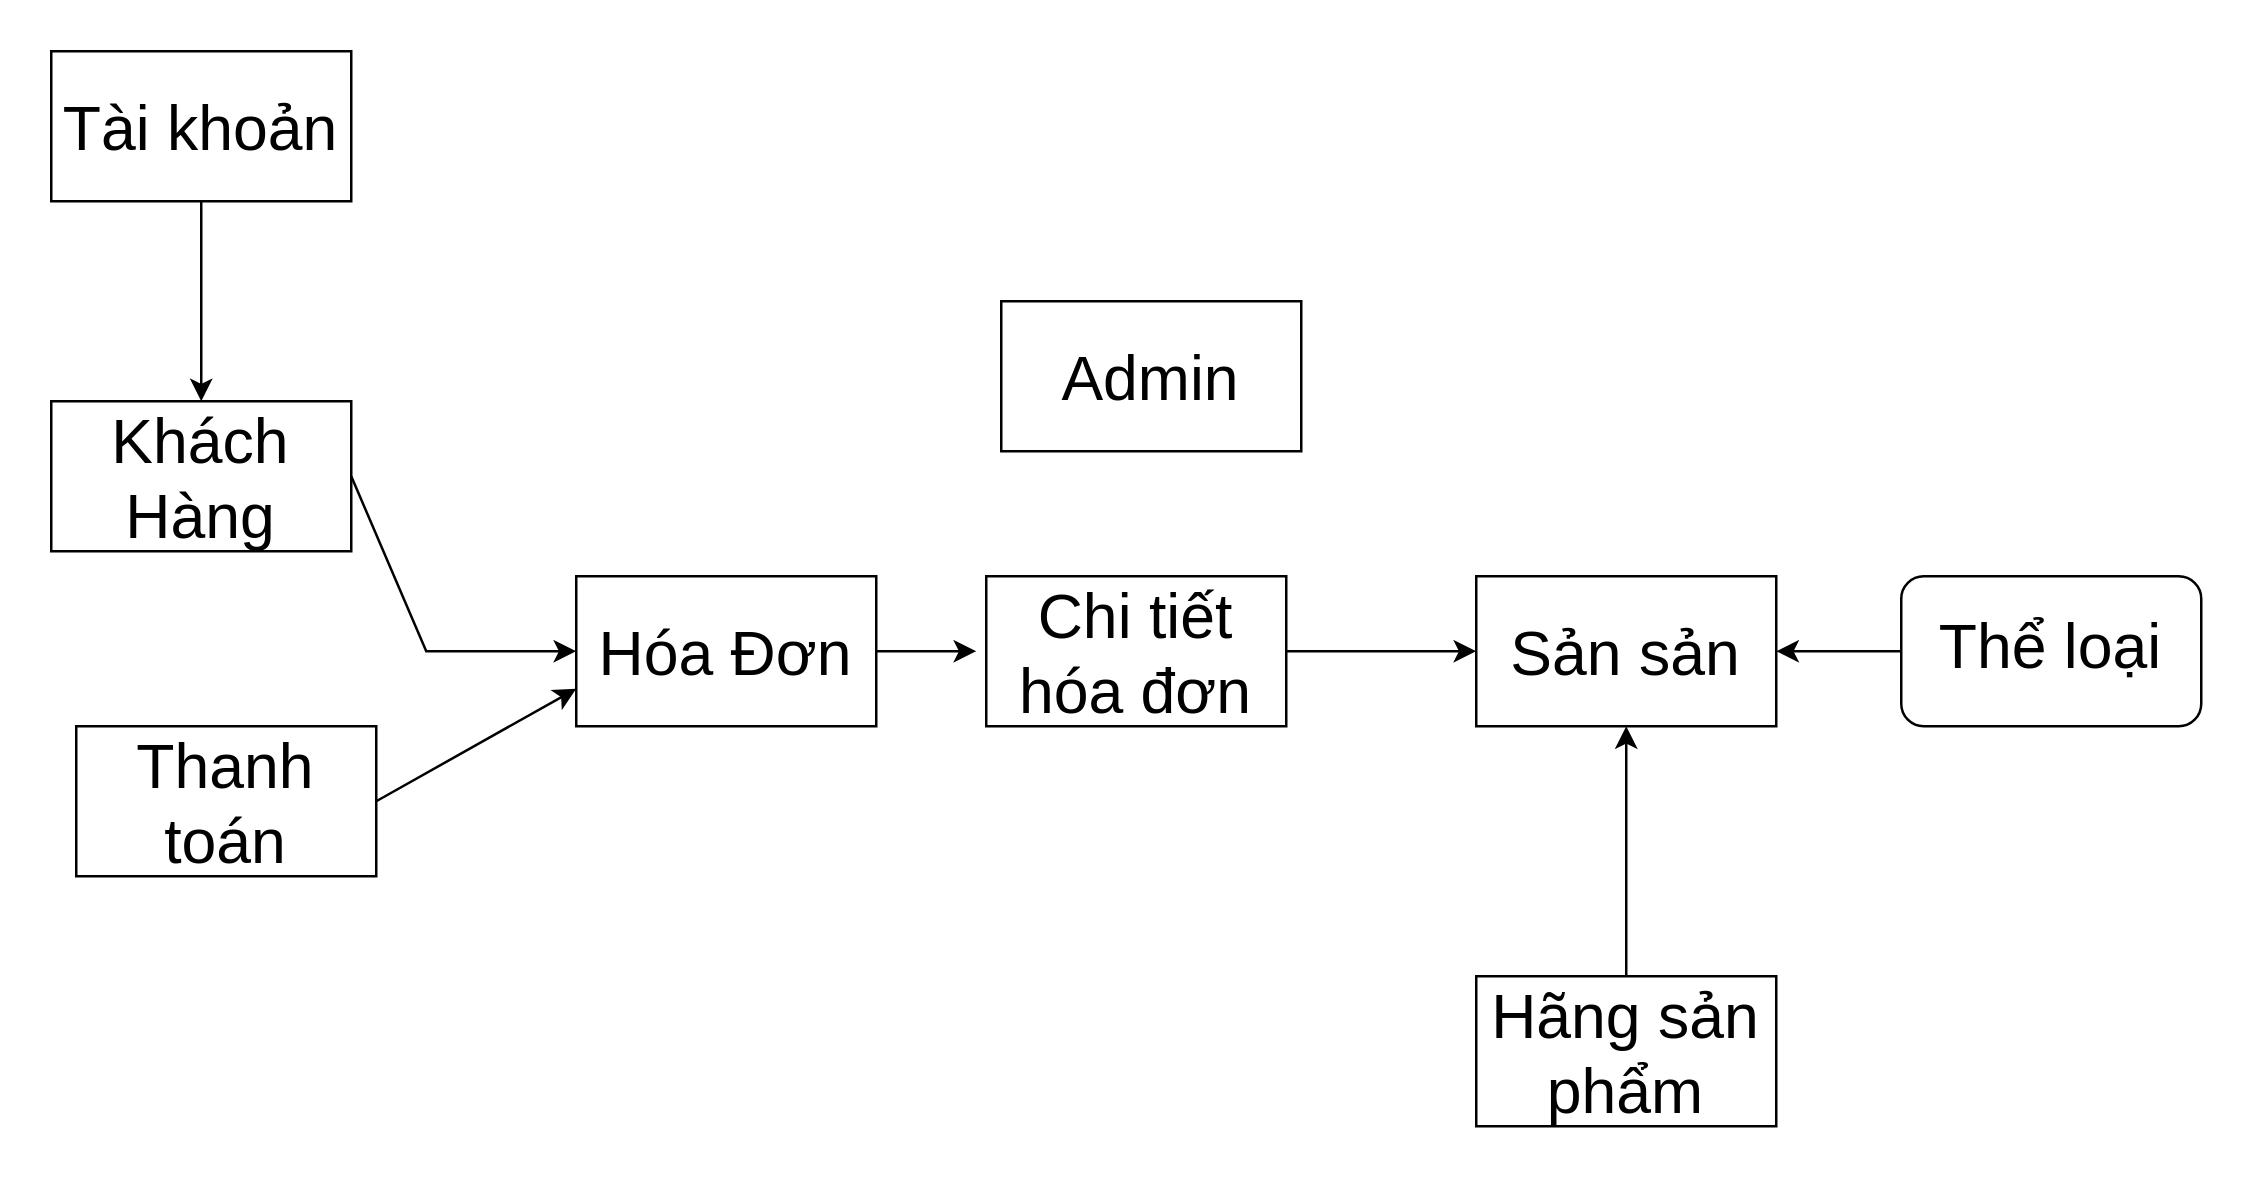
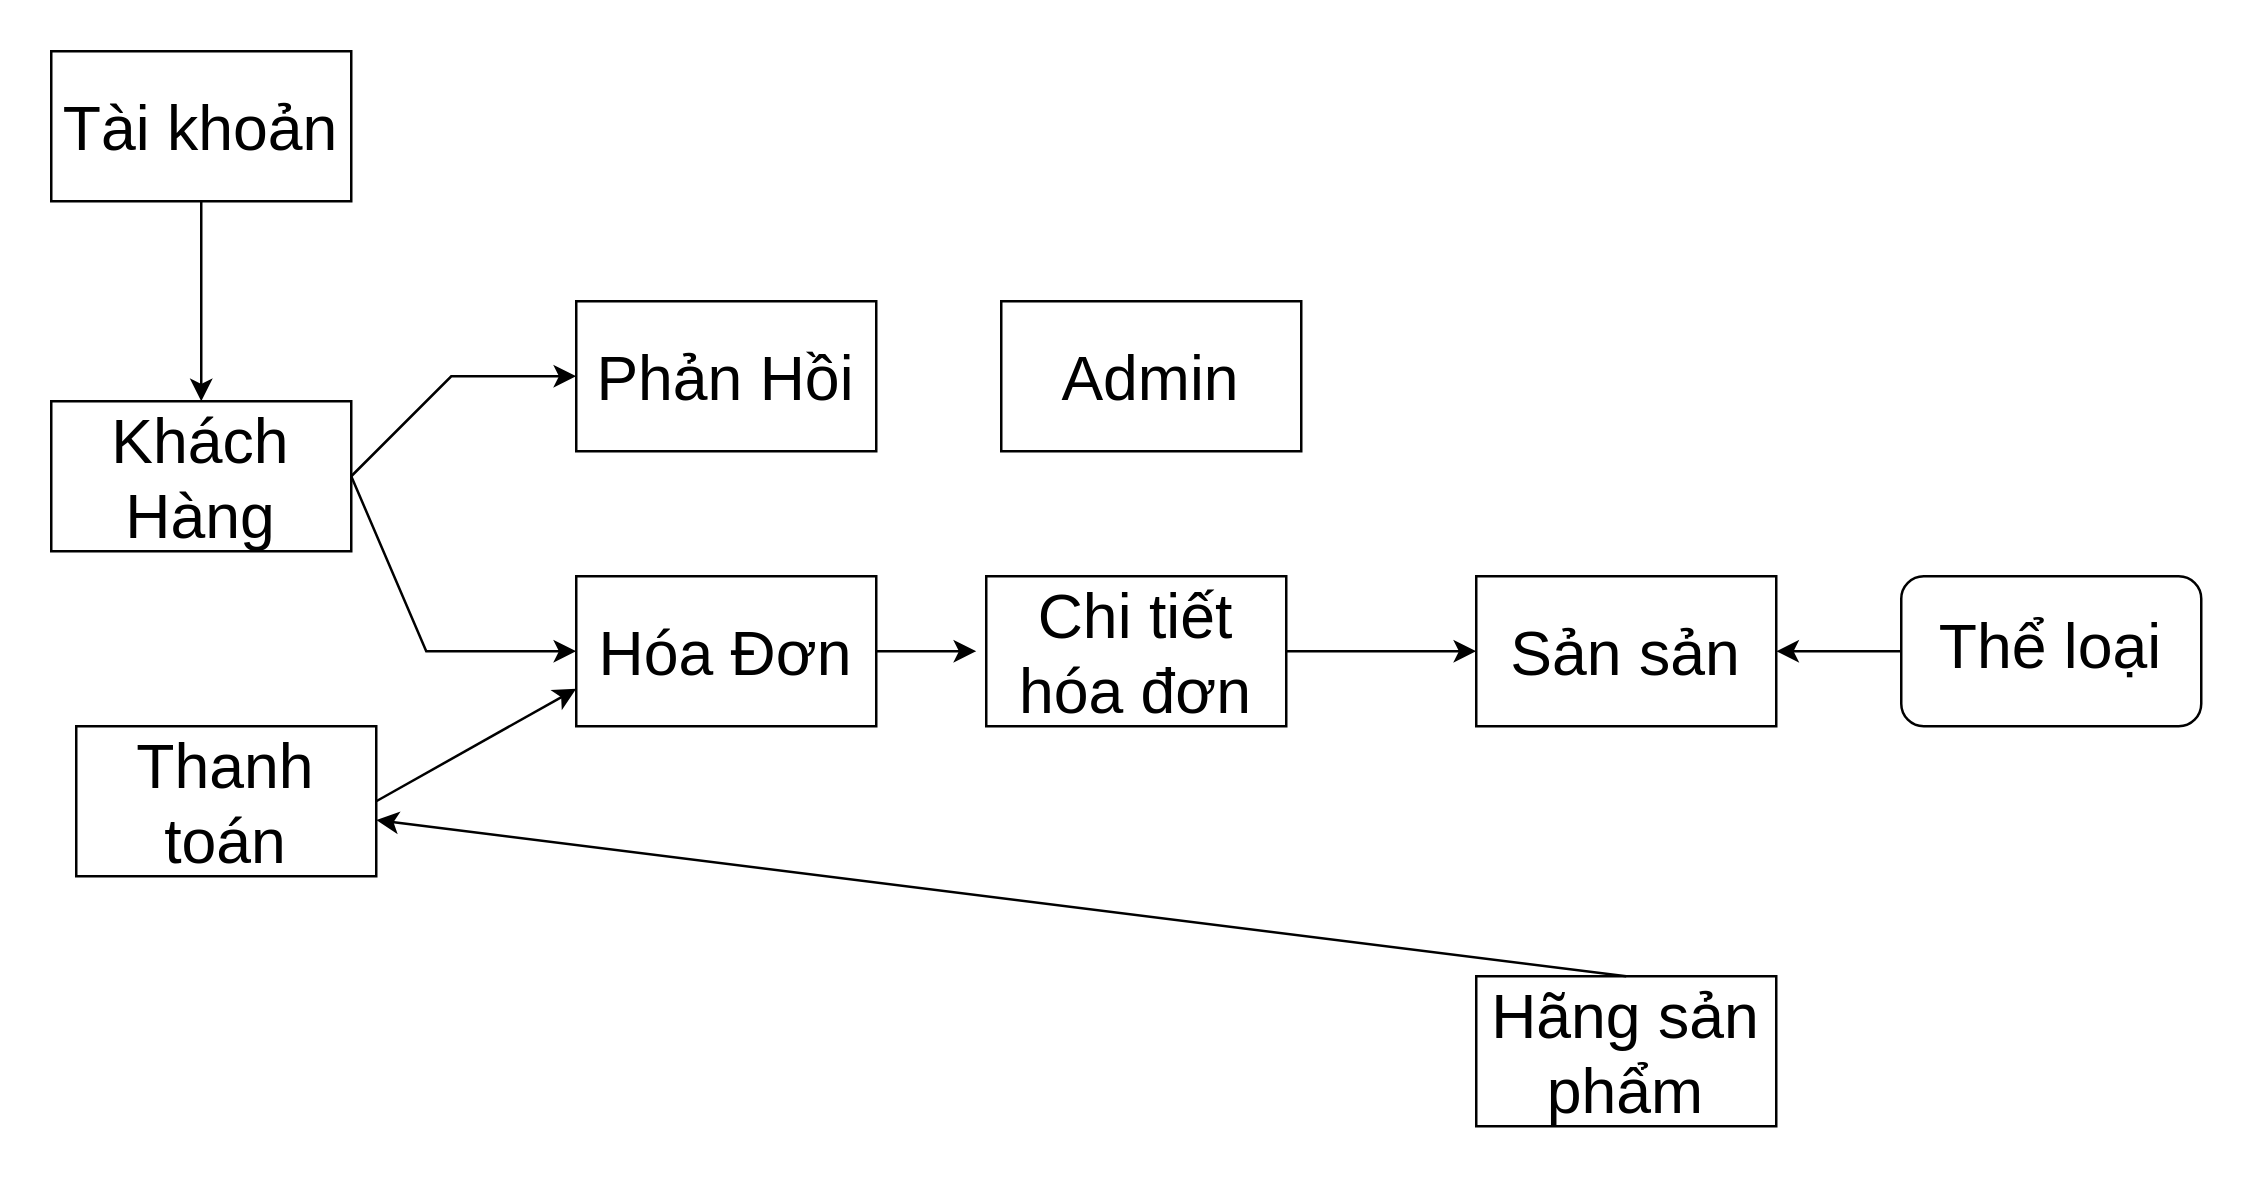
  <mxCell id="0" />
  <mxCell id="1" parent="0" />
  <mxCell id="2" style="edgeStyle=orthogonalEdgeStyle;rounded=0;orthogonalLoop=1;jettySize=auto;html=1;exitX=0.5;exitY=1;exitDx=0;exitDy=0;" parent="1" edge="1"><mxGeometry relative="1" as="geometry"><mxPoint x="360" y="412" as="sourcePoint" /><mxPoint x="360" y="412" as="targetPoint" /></mxGeometry></mxCell>
  <mxCell id="3" value="&lt;p style=&quot;line-height: 140%;&quot;&gt;&lt;font style=&quot;font-size: 25px;&quot;&gt;Thể loại&lt;/font&gt;&lt;/p&gt;" style="whiteSpace=wrap;html=1;rounded=1;" parent="1" vertex="1"><mxGeometry x="760" y="230" width="120" height="60" as="geometry" /></mxCell>
  <mxCell id="4" value="&lt;font style=&quot;font-size: 25px;&quot;&gt;Sản sản&lt;/font&gt;" style="rounded=0;whiteSpace=wrap;html=1;" parent="1" vertex="1"><mxGeometry x="590" y="230" width="120" height="60" as="geometry" /></mxCell>
  <mxCell id="5" value="&lt;font style=&quot;font-size: 25px;&quot;&gt;Khách Hàng&lt;/font&gt;" style="rounded=0;whiteSpace=wrap;html=1;" parent="1" vertex="1"><mxGeometry x="20" y="160" width="120" height="60" as="geometry" /></mxCell>
  <mxCell id="6" value="&lt;font style=&quot;font-size: 25px;&quot;&gt;Admin&lt;/font&gt;" style="rounded=0;whiteSpace=wrap;html=1;" parent="1" vertex="1"><mxGeometry x="400" y="120" width="120" height="60" as="geometry" /></mxCell>
+ <mxCell id="7" value="&lt;font style=&quot;font-size: 25px;&quot;&gt;Phản Hồi&lt;/font&gt;" style="rounded=0;whiteSpace=wrap;html=1;" parent="1" vertex="1"><mxGeometry x="230" y="120" width="120" height="60" as="geometry" /></mxCell>
+ <mxCell id="8" value="" style="endArrow=classic;html=1;rounded=0;exitX=1;exitY=0.5;exitDx=0;exitDy=0;entryX=0;entryY=0.5;entryDx=0;entryDy=0;" parent="1" source="5" target="7" edge="1"><mxGeometry width="50" height="50" relative="1" as="geometry"><mxPoint x="370" y="140" as="sourcePoint" /><mxPoint x="420" y="90" as="targetPoint" /><Array as="points"><mxPoint x="180" y="150" /></Array></mxGeometry></mxCell>
  <mxCell id="9" value="&lt;font style=&quot;font-size: 25px;&quot;&gt;Hóa Đơn&lt;/font&gt;" style="rounded=0;whiteSpace=wrap;html=1;" parent="1" vertex="1"><mxGeometry x="230" y="230" width="120" height="60" as="geometry" /></mxCell>
  <mxCell id="10" value="" style="endArrow=classic;html=1;rounded=0;exitX=1;exitY=0.5;exitDx=0;exitDy=0;" parent="1" source="9" edge="1"><mxGeometry width="50" height="50" relative="1" as="geometry"><mxPoint x="370" y="320" as="sourcePoint" /><mxPoint x="390" y="260" as="targetPoint" /></mxGeometry></mxCell>
  <mxCell id="11" value="&lt;font style=&quot;font-size: 25px;&quot;&gt;Chi tiết hóa đơn&lt;/font&gt;" style="rounded=0;whiteSpace=wrap;html=1;" parent="1" vertex="1"><mxGeometry x="394" y="230" width="120" height="60" as="geometry" /></mxCell>
  <mxCell id="12" value="" style="endArrow=classic;html=1;rounded=0;entryX=0;entryY=0.5;entryDx=0;entryDy=0;" parent="1" target="4" edge="1"><mxGeometry width="50" height="50" relative="1" as="geometry"><mxPoint x="514" y="260" as="sourcePoint" /><mxPoint x="564" y="210" as="targetPoint" /></mxGeometry></mxCell>
  <mxCell id="13" value="" style="endArrow=classic;html=1;rounded=0;exitX=1;exitY=0.5;exitDx=0;exitDy=0;entryX=0;entryY=0.5;entryDx=0;entryDy=0;" parent="1" source="5" target="9" edge="1"><mxGeometry width="50" height="50" relative="1" as="geometry"><mxPoint x="370" y="300" as="sourcePoint" /><mxPoint x="420" y="250" as="targetPoint" /><Array as="points"><mxPoint x="170" y="260" /></Array></mxGeometry></mxCell>
  <mxCell id="14" value="&lt;font style=&quot;font-size: 25px;&quot;&gt;Thanh toán&lt;/font&gt;" style="rounded=0;whiteSpace=wrap;html=1;" parent="1" vertex="1"><mxGeometry x="30" y="290" width="120" height="60" as="geometry" /></mxCell>
  <mxCell id="15" value="" style="endArrow=classic;html=1;rounded=0;entryX=0;entryY=0.75;entryDx=0;entryDy=0;" parent="1" target="9" edge="1"><mxGeometry width="50" height="50" relative="1" as="geometry"><mxPoint x="150" y="320" as="sourcePoint" /><mxPoint x="200" y="270" as="targetPoint" /></mxGeometry></mxCell>
  <mxCell id="16" value="" style="endArrow=classic;html=1;rounded=0;exitX=0;exitY=0.5;exitDx=0;exitDy=0;entryX=1;entryY=0.5;entryDx=0;entryDy=0;" parent="1" source="3" target="4" edge="1"><mxGeometry width="50" height="50" relative="1" as="geometry"><mxPoint x="370" y="280" as="sourcePoint" /><mxPoint x="420" y="230" as="targetPoint" /></mxGeometry></mxCell>
  <mxCell id="17" value="&lt;font style=&quot;font-size: 25px;&quot;&gt;Tài khoản&lt;/font&gt;" style="rounded=0;whiteSpace=wrap;html=1;" parent="1" vertex="1"><mxGeometry x="20" y="20" width="120" height="60" as="geometry" /></mxCell>
  <mxCell id="18" value="" style="endArrow=classic;html=1;rounded=0;exitX=0.5;exitY=1;exitDx=0;exitDy=0;entryX=0.5;entryY=0;entryDx=0;entryDy=0;" parent="1" source="17" target="5" edge="1"><mxGeometry width="50" height="50" relative="1" as="geometry"><mxPoint x="400" y="290" as="sourcePoint" /><mxPoint x="450" y="240" as="targetPoint" /></mxGeometry></mxCell>
  <mxCell id="19" value="&lt;font style=&quot;font-size: 25px;&quot;&gt;Hãng sản phẩm&lt;/font&gt;" style="rounded=0;whiteSpace=wrap;html=1;" parent="1" vertex="1"><mxGeometry x="590" y="390" width="120" height="60" as="geometry" /></mxCell>
- <mxCell id="20" value="" style="endArrow=classic;html=1;rounded=0;entryX=0.5;entryY=1;entryDx=0;entryDy=0;exitX=0.5;exitY=0;exitDx=0;exitDy=0;" parent="1" source="19" target="4" edge="1"><mxGeometry width="50" height="50" relative="1" as="geometry"><mxPoint x="630" y="390" as="sourcePoint" /><mxPoint x="680" y="340" as="targetPoint" /></mxGeometry></mxCell>
+ <mxCell id="20" value="" style="endArrow=classic;html=1;rounded=0;exitX=0.5;exitY=0;exitDx=0;exitDy=0;" parent="1" source="19" target="14" edge="1"><mxGeometry width="50" height="50" relative="1" as="geometry"><mxPoint x="630" y="390" as="sourcePoint" /><mxPoint x="680" y="340" as="targetPoint" /></mxGeometry></mxCell>
